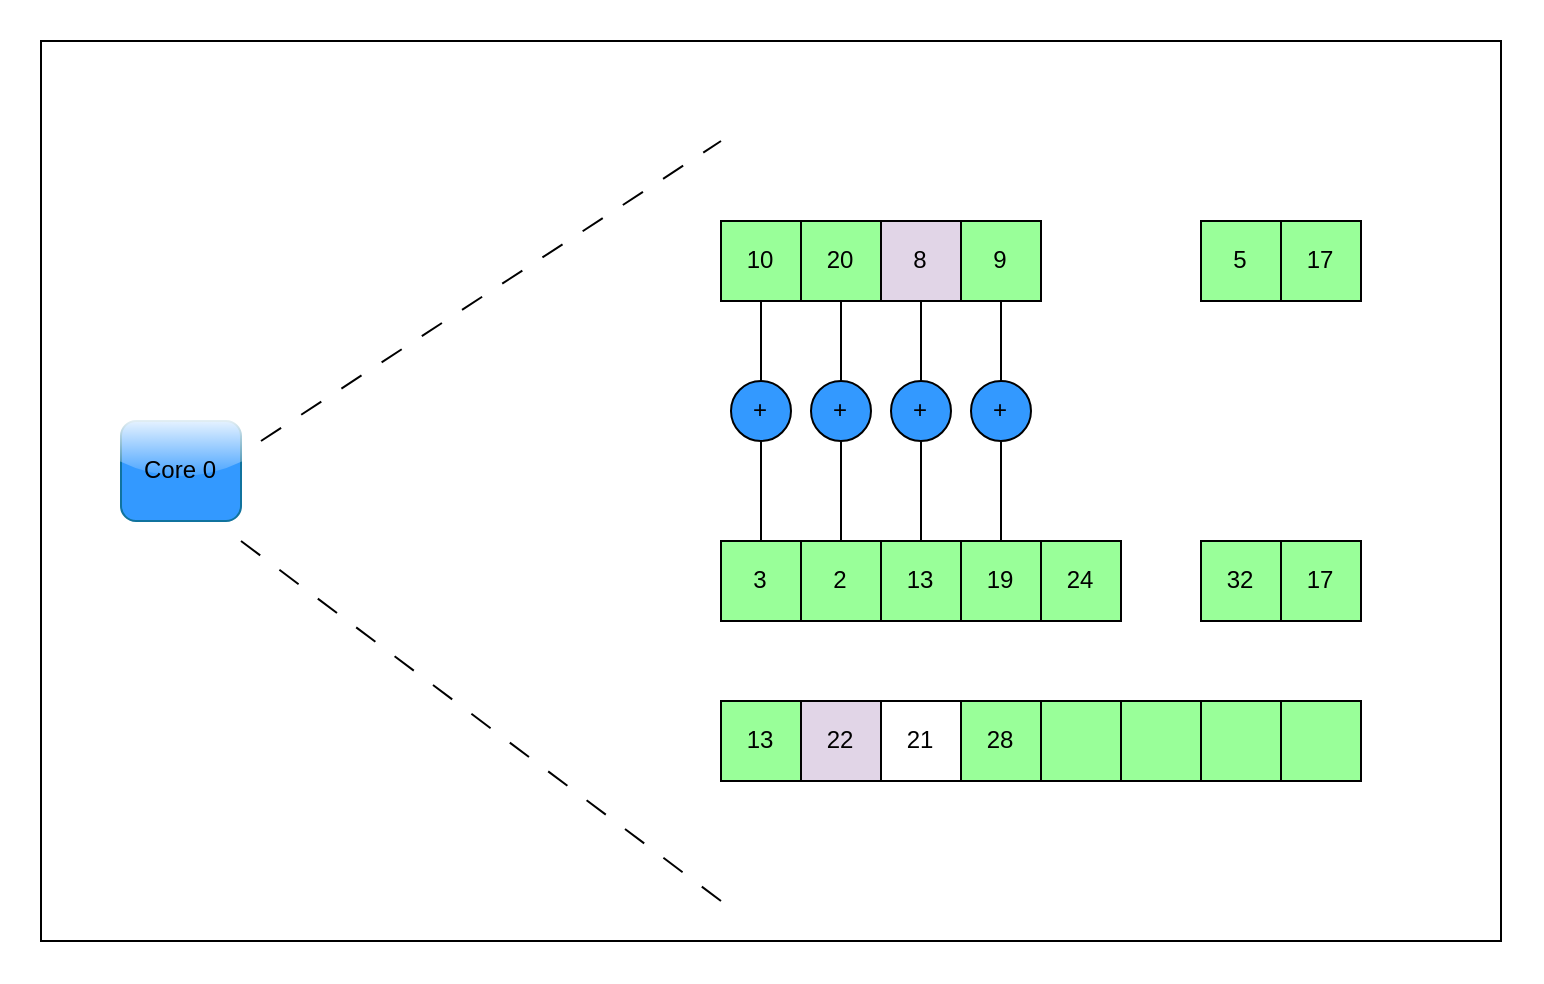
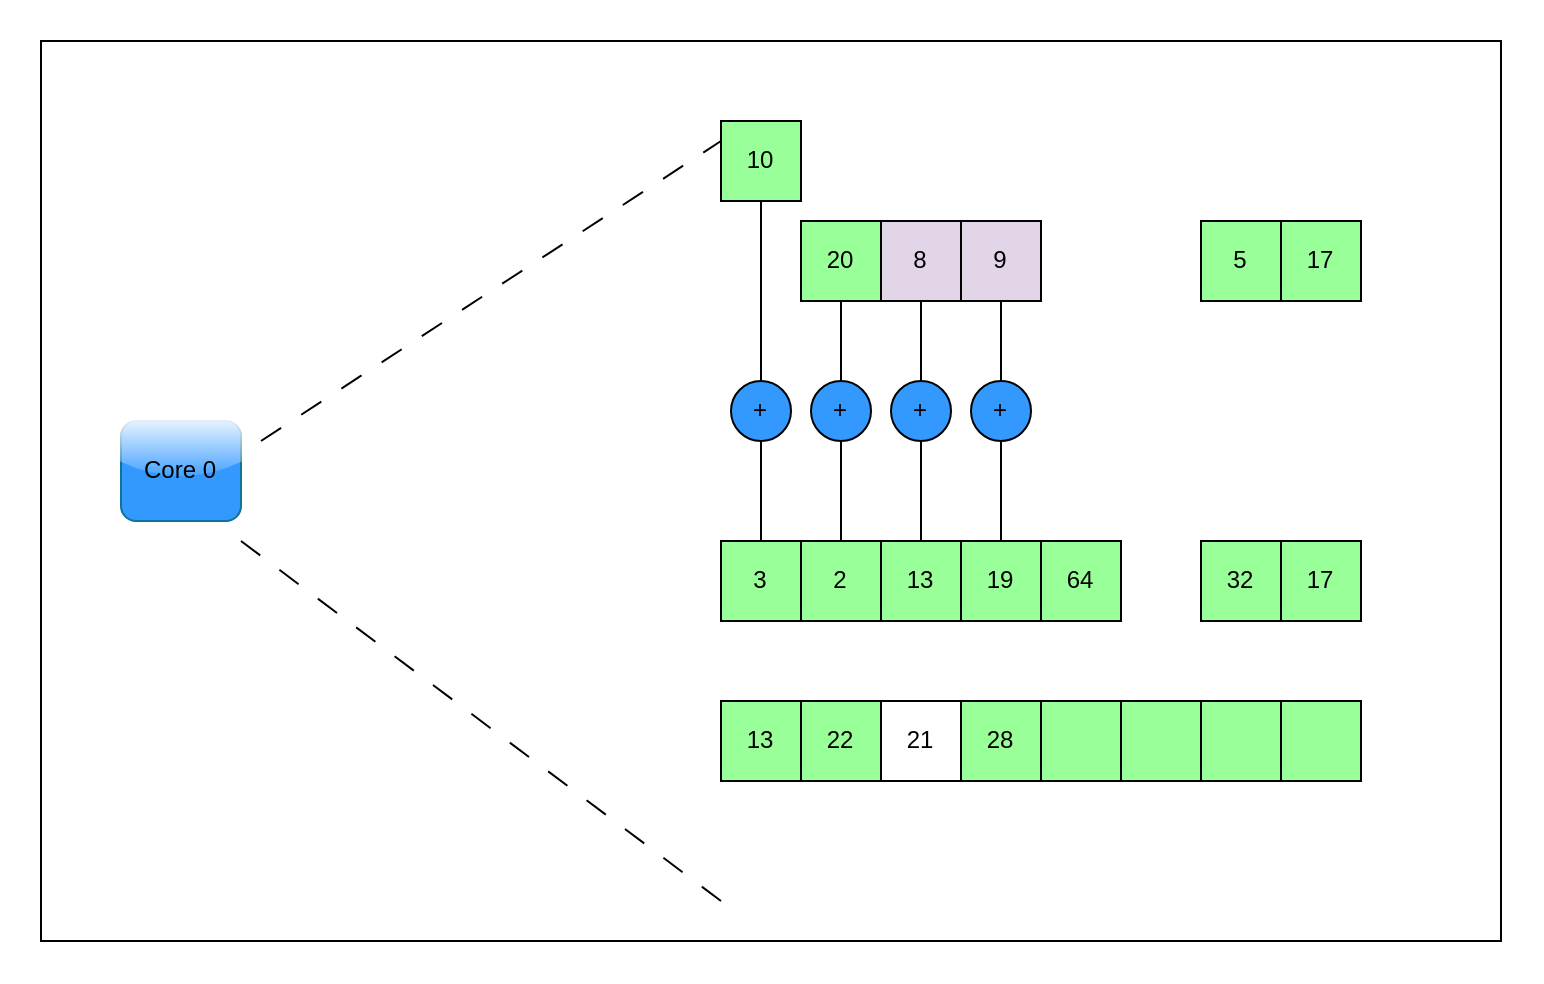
  <mxCell id="0" />
  <mxCell id="1" parent="0" />
  <mxCell id="2" value="" style="rounded=0;whiteSpace=wrap;html=1;" vertex="1" parent="1"><mxGeometry x="20" y="20" width="730" height="450" as="geometry" /></mxCell>
  <mxCell id="3" value="Core 0" style="rounded=1;whiteSpace=wrap;html=1;fillColor=#3399FF;strokeColor=#10739e;glass=1;" vertex="1" parent="1"><mxGeometry x="60" y="210" width="60" height="50" as="geometry" /></mxCell>
- <mxCell id="4" value="10" style="whiteSpace=wrap;html=1;aspect=fixed;fillColor=#99FF99;" vertex="1" parent="1"><mxGeometry x="360" y="110" width="40" height="40" as="geometry" /></mxCell>
+ <mxCell id="4" value="10" style="whiteSpace=wrap;html=1;aspect=fixed;fillColor=#99FF99;" vertex="1" parent="1"><mxGeometry x="360" y="60" width="40" height="40" as="geometry" /></mxCell>
  <mxCell id="5" value="20" style="whiteSpace=wrap;html=1;aspect=fixed;fillColor=#99FF99;" vertex="1" parent="1"><mxGeometry x="400" y="110" width="40" height="40" as="geometry" /></mxCell>
  <mxCell id="6" value="8" style="whiteSpace=wrap;html=1;aspect=fixed;fillColor=#e1d5e7;" vertex="1" parent="1"><mxGeometry x="440" y="110" width="40" height="40" as="geometry" /></mxCell>
- <mxCell id="7" value="9" style="whiteSpace=wrap;html=1;aspect=fixed;fillColor=#99FF99;" vertex="1" parent="1"><mxGeometry x="480" y="110" width="40" height="40" as="geometry" /></mxCell>
+ <mxCell id="7" value="9" style="whiteSpace=wrap;html=1;aspect=fixed;fillColor=#e1d5e7;" vertex="1" parent="1"><mxGeometry x="480" y="110" width="40" height="40" as="geometry" /></mxCell>
  <mxCell id="8" value="5" style="whiteSpace=wrap;html=1;aspect=fixed;fillColor=#99FF99;" vertex="1" parent="1"><mxGeometry x="600" y="110" width="40" height="40" as="geometry" /></mxCell>
  <mxCell id="9" value="17" style="whiteSpace=wrap;html=1;aspect=fixed;fillColor=#99FF99;" vertex="1" parent="1"><mxGeometry x="640" y="110" width="40" height="40" as="geometry" /></mxCell>
  <mxCell id="10" value="+" style="ellipse;whiteSpace=wrap;html=1;aspect=fixed;fillColor=#3399FF;" vertex="1" parent="1"><mxGeometry x="365" y="190" width="30" height="30" as="geometry" /></mxCell>
  <mxCell id="11" value="+" style="ellipse;whiteSpace=wrap;html=1;aspect=fixed;fillColor=#3399FF;" vertex="1" parent="1"><mxGeometry x="405" y="190" width="30" height="30" as="geometry" /></mxCell>
  <mxCell id="12" value="+" style="ellipse;whiteSpace=wrap;html=1;aspect=fixed;fillColor=#3399FF;" vertex="1" parent="1"><mxGeometry x="445" y="190" width="30" height="30" as="geometry" /></mxCell>
  <mxCell id="13" value="+" style="ellipse;whiteSpace=wrap;html=1;aspect=fixed;fillColor=#3399FF;" vertex="1" parent="1"><mxGeometry x="485" y="190" width="30" height="30" as="geometry" /></mxCell>
  <mxCell id="14" value="3" style="whiteSpace=wrap;html=1;aspect=fixed;fillColor=#99FF99;" vertex="1" parent="1"><mxGeometry x="360" y="270" width="40" height="40" as="geometry" /></mxCell>
  <mxCell id="15" value="2" style="whiteSpace=wrap;html=1;aspect=fixed;fillColor=#99FF99;" vertex="1" parent="1"><mxGeometry x="400" y="270" width="40" height="40" as="geometry" /></mxCell>
  <mxCell id="16" value="13" style="whiteSpace=wrap;html=1;aspect=fixed;fillColor=#99FF99;" vertex="1" parent="1"><mxGeometry x="440" y="270" width="40" height="40" as="geometry" /></mxCell>
  <mxCell id="17" value="19" style="whiteSpace=wrap;html=1;aspect=fixed;fillColor=#99FF99;" vertex="1" parent="1"><mxGeometry x="480" y="270" width="40" height="40" as="geometry" /></mxCell>
- <mxCell id="18" value="24" style="whiteSpace=wrap;html=1;aspect=fixed;fillColor=#99FF99;" vertex="1" parent="1"><mxGeometry x="520" y="270" width="40" height="40" as="geometry" /></mxCell>
+ <mxCell id="18" value="64" style="whiteSpace=wrap;html=1;aspect=fixed;fillColor=#99FF99;" vertex="1" parent="1"><mxGeometry x="520" y="270" width="40" height="40" as="geometry" /></mxCell>
  <mxCell id="19" value="32" style="whiteSpace=wrap;html=1;aspect=fixed;fillColor=#99FF99;" vertex="1" parent="1"><mxGeometry x="600" y="270" width="40" height="40" as="geometry" /></mxCell>
  <mxCell id="20" value="17" style="whiteSpace=wrap;html=1;aspect=fixed;fillColor=#99FF99;" vertex="1" parent="1"><mxGeometry x="640" y="270" width="40" height="40" as="geometry" /></mxCell>
  <mxCell id="21" value="13" style="whiteSpace=wrap;html=1;aspect=fixed;fillColor=#99FF99;" vertex="1" parent="1"><mxGeometry x="360" y="350" width="40" height="40" as="geometry" /></mxCell>
- <mxCell id="22" value="22" style="whiteSpace=wrap;html=1;aspect=fixed;fillColor=#e1d5e7;" vertex="1" parent="1"><mxGeometry x="400" y="350" width="40" height="40" as="geometry" /></mxCell>
+ <mxCell id="22" value="22" style="whiteSpace=wrap;html=1;aspect=fixed;fillColor=#99FF99;" vertex="1" parent="1"><mxGeometry x="400" y="350" width="40" height="40" as="geometry" /></mxCell>
  <mxCell id="23" value="21" style="whiteSpace=wrap;html=1;aspect=fixed;fillColor=#ffffff;" vertex="1" parent="1"><mxGeometry x="440" y="350" width="40" height="40" as="geometry" /></mxCell>
  <mxCell id="24" value="28" style="whiteSpace=wrap;html=1;aspect=fixed;fillColor=#99FF99;" vertex="1" parent="1"><mxGeometry x="480" y="350" width="40" height="40" as="geometry" /></mxCell>
  <mxCell id="25" value="" style="whiteSpace=wrap;html=1;aspect=fixed;fillColor=#99FF99;" vertex="1" parent="1"><mxGeometry x="520" y="350" width="40" height="40" as="geometry" /></mxCell>
  <mxCell id="26" value="" style="whiteSpace=wrap;html=1;aspect=fixed;fillColor=#99FF99;" vertex="1" parent="1"><mxGeometry x="560" y="350" width="40" height="40" as="geometry" /></mxCell>
  <mxCell id="27" value="" style="whiteSpace=wrap;html=1;aspect=fixed;fillColor=#99FF99;" vertex="1" parent="1"><mxGeometry x="600" y="350" width="40" height="40" as="geometry" /></mxCell>
  <mxCell id="28" value="" style="whiteSpace=wrap;html=1;aspect=fixed;fillColor=#99FF99;" vertex="1" parent="1"><mxGeometry x="640" y="350" width="40" height="40" as="geometry" /></mxCell>
  <mxCell id="29" value="" style="endArrow=none;html=1;rounded=0;dashed=1;dashPattern=12 12;" edge="1" parent="1"><mxGeometry width="50" height="50" relative="1" as="geometry"><mxPoint x="130" y="220" as="sourcePoint" /><mxPoint x="360" y="70" as="targetPoint" /></mxGeometry></mxCell>
  <mxCell id="30" value="" style="endArrow=none;html=1;rounded=0;dashed=1;dashPattern=12 12;" edge="1" parent="1"><mxGeometry width="50" height="50" relative="1" as="geometry"><mxPoint x="120" y="270" as="sourcePoint" /><mxPoint x="360" y="450" as="targetPoint" /></mxGeometry></mxCell>
  <mxCell id="31" value="" style="endArrow=none;html=1;rounded=0;exitX=0.5;exitY=1;exitDx=0;exitDy=0;entryX=0.5;entryY=0;entryDx=0;entryDy=0;" edge="1" parent="1" source="4" target="10"><mxGeometry width="50" height="50" relative="1" as="geometry"><mxPoint x="460" y="360" as="sourcePoint" /><mxPoint x="510" y="310" as="targetPoint" /></mxGeometry></mxCell>
  <mxCell id="32" value="" style="endArrow=none;html=1;rounded=0;exitX=0.5;exitY=1;exitDx=0;exitDy=0;entryX=0.5;entryY=0;entryDx=0;entryDy=0;" edge="1" parent="1" source="10" target="14"><mxGeometry width="50" height="50" relative="1" as="geometry"><mxPoint x="460" y="360" as="sourcePoint" /><mxPoint x="510" y="310" as="targetPoint" /></mxGeometry></mxCell>
  <mxCell id="33" value="" style="endArrow=none;html=1;rounded=0;exitX=0.5;exitY=1;exitDx=0;exitDy=0;" edge="1" parent="1" source="5"><mxGeometry width="50" height="50" relative="1" as="geometry"><mxPoint x="420" y="160" as="sourcePoint" /><mxPoint x="420" y="190" as="targetPoint" /></mxGeometry></mxCell>
  <mxCell id="34" value="" style="endArrow=none;html=1;rounded=0;exitX=0.5;exitY=1;exitDx=0;exitDy=0;entryX=0.5;entryY=0;entryDx=0;entryDy=0;" edge="1" parent="1" source="11" target="15"><mxGeometry width="50" height="50" relative="1" as="geometry"><mxPoint x="460" y="360" as="sourcePoint" /><mxPoint x="510" y="310" as="targetPoint" /></mxGeometry></mxCell>
  <mxCell id="35" value="" style="endArrow=none;html=1;rounded=0;exitX=0.5;exitY=1;exitDx=0;exitDy=0;entryX=0.5;entryY=0;entryDx=0;entryDy=0;" edge="1" parent="1" source="6" target="12"><mxGeometry width="50" height="50" relative="1" as="geometry"><mxPoint x="460" y="360" as="sourcePoint" /><mxPoint x="510" y="310" as="targetPoint" /></mxGeometry></mxCell>
  <mxCell id="36" value="" style="endArrow=none;html=1;rounded=0;exitX=0.5;exitY=1;exitDx=0;exitDy=0;entryX=0.5;entryY=0;entryDx=0;entryDy=0;" edge="1" parent="1" source="12" target="16"><mxGeometry width="50" height="50" relative="1" as="geometry"><mxPoint x="460" y="360" as="sourcePoint" /><mxPoint x="510" y="310" as="targetPoint" /></mxGeometry></mxCell>
  <mxCell id="37" value="" style="endArrow=none;html=1;rounded=0;exitX=0.5;exitY=1;exitDx=0;exitDy=0;" edge="1" parent="1" source="7"><mxGeometry width="50" height="50" relative="1" as="geometry"><mxPoint x="460" y="360" as="sourcePoint" /><mxPoint x="500" y="190" as="targetPoint" /></mxGeometry></mxCell>
  <mxCell id="38" value="" style="endArrow=none;html=1;rounded=0;entryX=0.5;entryY=1;entryDx=0;entryDy=0;exitX=0.5;exitY=0;exitDx=0;exitDy=0;" edge="1" parent="1" source="17" target="13"><mxGeometry width="50" height="50" relative="1" as="geometry"><mxPoint x="460" y="360" as="sourcePoint" /><mxPoint x="510" y="310" as="targetPoint" /></mxGeometry></mxCell>
